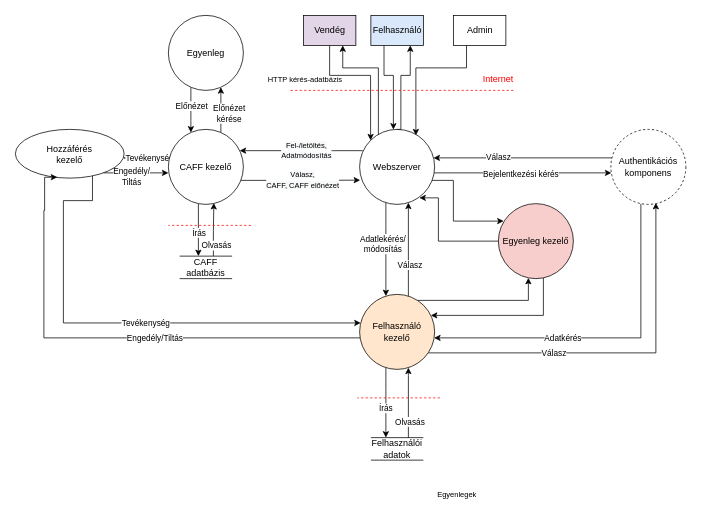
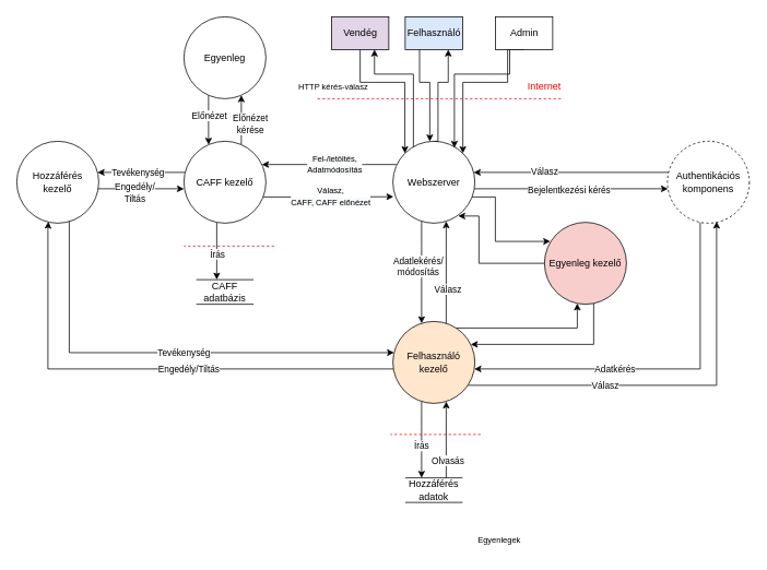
  <mxCell id="0" />
  <mxCell id="1" parent="0" />
  <mxCell id="2" style="edgeStyle=orthogonalEdgeStyle;rounded=0;orthogonalLoop=1;jettySize=auto;html=1;exitX=0.5;exitY=1;exitDx=0;exitDy=0;entryX=0;entryY=0;entryDx=0;entryDy=0;" parent="1" source="3" target="18" edge="1"><mxGeometry relative="1" as="geometry"><Array as="points"><mxPoint x="439" y="100" /><mxPoint x="494" y="100" /></Array></mxGeometry></mxCell>
  <mxCell id="3" value="Vendég" style="html=1;fillColor=#e1d5e7;" parent="1" vertex="1"><mxGeometry x="404" y="20" width="70" height="40" as="geometry" /></mxCell>
  <mxCell id="4" style="edgeStyle=orthogonalEdgeStyle;rounded=0;orthogonalLoop=1;jettySize=auto;html=1;exitX=0.25;exitY=1;exitDx=0;exitDy=0;" parent="1" source="5" target="18" edge="1"><mxGeometry relative="1" as="geometry"><Array as="points"><mxPoint x="512" y="100" /><mxPoint x="524" y="100" /></Array></mxGeometry></mxCell>
  <mxCell id="5" value="Felhasználó" style="html=1;fillColor=#dae8fc;" parent="1" vertex="1"><mxGeometry x="494" y="20" width="70" height="40" as="geometry" /></mxCell>
  <mxCell id="6" style="edgeStyle=orthogonalEdgeStyle;rounded=0;orthogonalLoop=1;jettySize=auto;html=1;exitX=0.25;exitY=1;exitDx=0;exitDy=0;" parent="1" source="8" edge="1"><mxGeometry relative="1" as="geometry"><mxPoint x="554" y="180" as="targetPoint" /><Array as="points"><mxPoint x="602" y="90" /><mxPoint x="554" y="90" /><mxPoint x="554" y="177" /></Array></mxGeometry></mxCell>
+ <mxCell id="7" style="edgeStyle=orthogonalEdgeStyle;rounded=0;orthogonalLoop=1;jettySize=auto;html=1;exitX=0.5;exitY=1;exitDx=0;exitDy=0;entryX=1;entryY=0;entryDx=0;entryDy=0;" parent="1" source="8" target="18" edge="1"><mxGeometry relative="1" as="geometry"><Array as="points"><mxPoint x="619" y="100" /><mxPoint x="564" y="100" /></Array></mxGeometry></mxCell>
  <mxCell id="8" value="Admin" style="html=1;" parent="1" vertex="1"><mxGeometry x="604" y="20" width="70" height="40" as="geometry" /></mxCell>
  <mxCell id="9" style="edgeStyle=orthogonalEdgeStyle;rounded=0;orthogonalLoop=1;jettySize=auto;html=1;exitX=0.5;exitY=0;exitDx=0;exitDy=0;entryX=0.75;entryY=1;entryDx=0;entryDy=0;" parent="1" source="18" target="3" edge="1"><mxGeometry relative="1" as="geometry"><Array as="points"><mxPoint x="529" y="190" /><mxPoint x="504" y="190" /><mxPoint x="504" y="90" /><mxPoint x="456" y="90" /></Array></mxGeometry></mxCell>
  <mxCell id="10" style="edgeStyle=orthogonalEdgeStyle;rounded=0;orthogonalLoop=1;jettySize=auto;html=1;exitX=0.5;exitY=0;exitDx=0;exitDy=0;entryX=0.75;entryY=1;entryDx=0;entryDy=0;" parent="1" source="18" target="5" edge="1"><mxGeometry relative="1" as="geometry"><Array as="points"><mxPoint x="534" y="172" /><mxPoint x="534" y="100" /><mxPoint x="546" y="100" /></Array></mxGeometry></mxCell>
  <mxCell id="11" style="edgeStyle=orthogonalEdgeStyle;rounded=0;orthogonalLoop=1;jettySize=auto;html=1;exitX=0.042;exitY=0.284;exitDx=0;exitDy=0;exitPerimeter=0;" parent="1" source="18" target="32" edge="1"><mxGeometry relative="1" as="geometry"><Array as="points"><mxPoint x="444" y="200" /><mxPoint x="444" y="200" /></Array></mxGeometry></mxCell>
  <mxCell id="12" value="&lt;span style=&quot;font-size: 10px; background-color: rgb(248, 249, 250);&quot;&gt;Fel-/letöltés, &lt;br&gt;Adatmódosítás&lt;/span&gt;" style="edgeLabel;html=1;align=center;verticalAlign=middle;resizable=0;points=[];" parent="11" vertex="1" connectable="0"><mxGeometry x="-0.188" y="-1" relative="1" as="geometry"><mxPoint x="-9" as="offset" /></mxGeometry></mxCell>
  <mxCell id="13" style="edgeStyle=orthogonalEdgeStyle;rounded=0;orthogonalLoop=1;jettySize=auto;html=1;" parent="1" source="18" target="23" edge="1"><mxGeometry relative="1" as="geometry"><Array as="points"><mxPoint x="724" y="230" /><mxPoint x="724" y="230" /></Array></mxGeometry></mxCell>
  <mxCell id="14" value="Bejelentkezési kérés" style="edgeLabel;html=1;align=center;verticalAlign=middle;resizable=0;points=[];" parent="13" vertex="1" connectable="0"><mxGeometry x="-0.405" y="-1" relative="1" as="geometry"><mxPoint x="45" as="offset" /></mxGeometry></mxCell>
  <mxCell id="15" style="edgeStyle=orthogonalEdgeStyle;rounded=0;orthogonalLoop=1;jettySize=auto;html=1;" parent="1" source="18" target="47" edge="1"><mxGeometry relative="1" as="geometry"><Array as="points"><mxPoint x="514" y="300" /><mxPoint x="514" y="300" /></Array></mxGeometry></mxCell>
  <mxCell id="16" value="Adatlekérés/&lt;br&gt;módosítás" style="edgeLabel;html=1;align=center;verticalAlign=middle;resizable=0;points=[];" parent="15" vertex="1" connectable="0"><mxGeometry x="0.147" y="1" relative="1" as="geometry"><mxPoint x="-6" y="-16" as="offset" /></mxGeometry></mxCell>
  <mxCell id="17" style="edgeStyle=orthogonalEdgeStyle;rounded=0;orthogonalLoop=1;jettySize=auto;html=1;entryX=0.07;entryY=0.233;entryDx=0;entryDy=0;entryPerimeter=0;" parent="1" source="18" target="64" edge="1"><mxGeometry relative="1" as="geometry"><Array as="points"><mxPoint x="604" y="240" /><mxPoint x="604" y="294" /></Array></mxGeometry></mxCell>
  <mxCell id="18" value="Webszerver" style="ellipse;whiteSpace=wrap;html=1;aspect=fixed;" parent="1" vertex="1"><mxGeometry x="479" y="172" width="100" height="100" as="geometry" /></mxCell>
  <mxCell id="19" style="edgeStyle=orthogonalEdgeStyle;rounded=0;orthogonalLoop=1;jettySize=auto;html=1;" parent="1" source="23" target="18" edge="1"><mxGeometry relative="1" as="geometry"><Array as="points"><mxPoint x="654" y="210" /><mxPoint x="654" y="210" /></Array></mxGeometry></mxCell>
  <mxCell id="20" value="Válasz" style="edgeLabel;html=1;align=center;verticalAlign=middle;resizable=0;points=[];" parent="19" vertex="1" connectable="0"><mxGeometry x="0.28" y="-2" relative="1" as="geometry"><mxPoint as="offset" /></mxGeometry></mxCell>
  <mxCell id="21" style="edgeStyle=orthogonalEdgeStyle;rounded=0;orthogonalLoop=1;jettySize=auto;html=1;" parent="1" source="23" target="47" edge="1"><mxGeometry relative="1" as="geometry"><Array as="points"><mxPoint x="854" y="450" /></Array></mxGeometry></mxCell>
  <mxCell id="22" value="Adatkérés" style="edgeLabel;html=1;align=center;verticalAlign=middle;resizable=0;points=[];" parent="21" vertex="1" connectable="0"><mxGeometry x="0.249" relative="1" as="geometry"><mxPoint as="offset" /></mxGeometry></mxCell>
  <mxCell id="23" value="Authentikációs komponens" style="ellipse;whiteSpace=wrap;html=1;aspect=fixed;dashed=1;" parent="1" vertex="1"><mxGeometry x="814" y="172" width="100" height="100" as="geometry" /></mxCell>
  <mxCell id="24" style="edgeStyle=orthogonalEdgeStyle;rounded=0;orthogonalLoop=1;jettySize=auto;html=1;entryX=0.007;entryY=0.677;entryDx=0;entryDy=0;entryPerimeter=0;" parent="1" source="32" target="18" edge="1"><mxGeometry relative="1" as="geometry"><Array as="points"><mxPoint x="404" y="240" /><mxPoint x="404" y="240" /></Array></mxGeometry></mxCell>
  <mxCell id="25" value="&lt;span style=&quot;font-size: 10px; background-color: rgb(248, 249, 250);&quot;&gt;Válasz, &lt;br&gt;CAFF, CAFF előnézet&lt;/span&gt;" style="edgeLabel;html=1;align=center;verticalAlign=middle;resizable=0;points=[];" parent="24" vertex="1" connectable="0"><mxGeometry x="0.19" y="2" relative="1" as="geometry"><mxPoint x="-13" y="1" as="offset" /></mxGeometry></mxCell>
  <mxCell id="26" style="edgeStyle=orthogonalEdgeStyle;rounded=0;orthogonalLoop=1;jettySize=auto;html=1;" parent="1" source="32" edge="1"><mxGeometry relative="1" as="geometry"><mxPoint x="264" y="341" as="targetPoint" /><Array as="points"><mxPoint x="264" y="341" /></Array></mxGeometry></mxCell>
  <mxCell id="27" value="Írás" style="edgeLabel;html=1;align=center;verticalAlign=middle;resizable=0;points=[];" parent="26" vertex="1" connectable="0"><mxGeometry x="0.459" relative="1" as="geometry"><mxPoint y="-12" as="offset" /></mxGeometry></mxCell>
  <mxCell id="28" style="edgeStyle=orthogonalEdgeStyle;rounded=0;orthogonalLoop=1;jettySize=auto;html=1;" parent="1" source="32" target="37" edge="1"><mxGeometry relative="1" as="geometry"><Array as="points"><mxPoint x="184" y="210" /><mxPoint x="184" y="210" /></Array></mxGeometry></mxCell>
  <mxCell id="29" value="Tevékenység" style="edgeLabel;html=1;align=center;verticalAlign=middle;resizable=0;points=[];" parent="28" vertex="1" connectable="0"><mxGeometry x="0.346" y="-1" relative="1" as="geometry"><mxPoint x="14" as="offset" /></mxGeometry></mxCell>
  <mxCell id="30" style="edgeStyle=orthogonalEdgeStyle;rounded=0;orthogonalLoop=1;jettySize=auto;html=1;" edge="1" parent="1" source="32" target="68"><mxGeometry relative="1" as="geometry"><Array as="points"><mxPoint x="294" y="170" /><mxPoint x="294" y="170" /></Array></mxGeometry></mxCell>
  <mxCell id="31" value="Előnézet &lt;br&gt;kérése" style="edgeLabel;html=1;align=center;verticalAlign=middle;resizable=0;points=[];" vertex="1" connectable="0" parent="30"><mxGeometry x="-0.141" y="-1" relative="1" as="geometry"><mxPoint x="9" as="offset" /></mxGeometry></mxCell>
  <mxCell id="32" value="CAFF kezelő" style="ellipse;whiteSpace=wrap;html=1;aspect=fixed;" parent="1" vertex="1"><mxGeometry x="224" y="172" width="100" height="100" as="geometry" /></mxCell>
  <mxCell id="33" style="edgeStyle=orthogonalEdgeStyle;rounded=0;orthogonalLoop=1;jettySize=auto;html=1;entryX=0.014;entryY=0.381;entryDx=0;entryDy=0;entryPerimeter=0;exitX=0.709;exitY=0.953;exitDx=0;exitDy=0;exitPerimeter=0;" parent="1" source="37" target="47" edge="1"><mxGeometry relative="1" as="geometry"><Array as="points"><mxPoint x="84" y="267" /><mxPoint x="84" y="430" /></Array></mxGeometry></mxCell>
  <mxCell id="34" value="Tevékenység" style="edgeLabel;html=1;align=center;verticalAlign=middle;resizable=0;points=[];" parent="33" vertex="1" connectable="0"><mxGeometry x="0.091" y="1" relative="1" as="geometry"><mxPoint as="offset" /></mxGeometry></mxCell>
  <mxCell id="35" style="edgeStyle=orthogonalEdgeStyle;rounded=0;orthogonalLoop=1;jettySize=auto;html=1;" parent="1" source="37" edge="1"><mxGeometry relative="1" as="geometry"><mxPoint x="224" y="230" as="targetPoint" /><Array as="points"><mxPoint x="224" y="230" /></Array></mxGeometry></mxCell>
  <mxCell id="36" value="Engedély/&lt;br&gt;Tiltás" style="edgeLabel;html=1;align=center;verticalAlign=middle;resizable=0;points=[];" parent="35" vertex="1" connectable="0"><mxGeometry x="-0.189" y="1" relative="1" as="geometry"><mxPoint x="2" y="5" as="offset" /></mxGeometry></mxCell>
- <mxCell id="37" value="Hozzáférés&lt;br&gt;kezelő" style="ellipse;whiteSpace=wrap;html=1;aspect=fixed;" parent="1" vertex="1"><mxGeometry x="20" y="172" width="145" height="65" as="geometry" /></mxCell>
+ <mxCell id="37" value="Hozzáférés&lt;br&gt;kezelő" style="ellipse;whiteSpace=wrap;html=1;aspect=fixed;" parent="1" vertex="1"><mxGeometry x="20" y="172" width="100" height="100" as="geometry" /></mxCell>
  <mxCell id="38" style="edgeStyle=orthogonalEdgeStyle;rounded=0;orthogonalLoop=1;jettySize=auto;html=1;entryX=0.6;entryY=0.98;entryDx=0;entryDy=0;entryPerimeter=0;" parent="1" source="47" target="23" edge="1"><mxGeometry relative="1" as="geometry"><Array as="points"><mxPoint x="874" y="470" /></Array></mxGeometry></mxCell>
  <mxCell id="39" value="Válasz" style="edgeLabel;html=1;align=center;verticalAlign=middle;resizable=0;points=[];" parent="38" vertex="1" connectable="0"><mxGeometry x="-0.336" y="1" relative="1" as="geometry"><mxPoint as="offset" /></mxGeometry></mxCell>
  <mxCell id="40" style="edgeStyle=orthogonalEdgeStyle;rounded=0;orthogonalLoop=1;jettySize=auto;html=1;" parent="1" source="47" target="18" edge="1"><mxGeometry relative="1" as="geometry"><mxPoint x="544" y="300" as="targetPoint" /><Array as="points"><mxPoint x="544" y="310" /><mxPoint x="544" y="310" /></Array></mxGeometry></mxCell>
  <mxCell id="41" value="Válasz" style="edgeLabel;html=1;align=center;verticalAlign=middle;resizable=0;points=[];" parent="40" vertex="1" connectable="0"><mxGeometry x="-0.322" y="-1" relative="1" as="geometry"><mxPoint as="offset" /></mxGeometry></mxCell>
  <mxCell id="42" style="edgeStyle=orthogonalEdgeStyle;rounded=0;orthogonalLoop=1;jettySize=auto;html=1;entryX=0.385;entryY=0.981;entryDx=0;entryDy=0;entryPerimeter=0;" parent="1" source="47" target="37" edge="1"><mxGeometry relative="1" as="geometry"><Array as="points"><mxPoint x="58" y="450" /><mxPoint x="58" y="280" /><mxPoint x="59" y="280" /></Array></mxGeometry></mxCell>
  <mxCell id="43" value="Engedély/Tiltás" style="edgeLabel;html=1;align=center;verticalAlign=middle;resizable=0;points=[];" parent="42" vertex="1" connectable="0"><mxGeometry x="-0.089" relative="1" as="geometry"><mxPoint x="24" as="offset" /></mxGeometry></mxCell>
  <mxCell id="44" style="edgeStyle=orthogonalEdgeStyle;rounded=0;orthogonalLoop=1;jettySize=auto;html=1;entryX=0.25;entryY=0;entryDx=0;entryDy=0;" parent="1" source="47" target="50" edge="1"><mxGeometry relative="1" as="geometry"><Array as="points"><mxPoint x="514" y="520" /><mxPoint x="514" y="520" /></Array></mxGeometry></mxCell>
  <mxCell id="45" value="Írás" style="edgeLabel;html=1;align=center;verticalAlign=middle;resizable=0;points=[];" parent="44" vertex="1" connectable="0"><mxGeometry x="0.161" y="-3" relative="1" as="geometry"><mxPoint x="2" as="offset" /></mxGeometry></mxCell>
  <mxCell id="46" style="edgeStyle=orthogonalEdgeStyle;rounded=0;orthogonalLoop=1;jettySize=auto;html=1;" parent="1" source="47" target="64" edge="1"><mxGeometry relative="1" as="geometry"><Array as="points"><mxPoint x="704" y="400" /></Array></mxGeometry></mxCell>
  <mxCell id="47" value="Felhasználó kezelő" style="ellipse;whiteSpace=wrap;html=1;aspect=fixed;fillColor=#ffe6cc;" parent="1" vertex="1"><mxGeometry x="479" y="392" width="100" height="100" as="geometry" /></mxCell>
  <mxCell id="48" style="edgeStyle=orthogonalEdgeStyle;rounded=0;orthogonalLoop=1;jettySize=auto;html=1;" parent="1" source="50" target="47" edge="1"><mxGeometry relative="1" as="geometry"><mxPoint x="544" y="490" as="targetPoint" /><Array as="points"><mxPoint x="544" y="500" /><mxPoint x="544" y="500" /></Array></mxGeometry></mxCell>
  <mxCell id="49" value="Olvasás" style="edgeLabel;html=1;align=center;verticalAlign=middle;resizable=0;points=[];" parent="48" vertex="1" connectable="0"><mxGeometry x="-0.198" y="1" relative="1" as="geometry"><mxPoint x="2" y="15" as="offset" /></mxGeometry></mxCell>
- <mxCell id="50" value="Felhasználói adatok" style="text;html=1;strokeColor=none;fillColor=none;align=center;verticalAlign=middle;whiteSpace=wrap;rounded=0;" parent="1" vertex="1"><mxGeometry x="499" y="583" width="60" height="30" as="geometry" /></mxCell>
+ <mxCell id="50" value="Hozzáférés adatok" style="text;html=1;strokeColor=none;fillColor=none;align=center;verticalAlign=middle;whiteSpace=wrap;rounded=0;" parent="1" vertex="1"><mxGeometry x="499" y="583" width="60" height="30" as="geometry" /></mxCell>
  <mxCell id="51" value="" style="endArrow=none;html=1;rounded=0;" parent="1" edge="1"><mxGeometry width="50" height="50" relative="1" as="geometry"><mxPoint x="494" y="583" as="sourcePoint" /><mxPoint x="564" y="583" as="targetPoint" /></mxGeometry></mxCell>
- <mxCell id="52" style="edgeStyle=orthogonalEdgeStyle;rounded=0;orthogonalLoop=1;jettySize=auto;html=1;entryX=0.606;entryY=0.982;entryDx=0;entryDy=0;entryPerimeter=0;" parent="1" source="54" target="32" edge="1"><mxGeometry relative="1" as="geometry"><Array as="points"><mxPoint x="284" y="307" /><mxPoint x="285" y="307" /></Array></mxGeometry></mxCell>
- <mxCell id="53" value="Olvasás" style="edgeLabel;html=1;align=center;verticalAlign=middle;resizable=0;points=[];" parent="52" vertex="1" connectable="0"><mxGeometry x="-0.627" relative="1" as="geometry"><mxPoint x="3" y="-2" as="offset" /></mxGeometry></mxCell>
  <mxCell id="54" value="CAFF adatbázis" style="text;html=1;strokeColor=none;fillColor=none;align=center;verticalAlign=middle;whiteSpace=wrap;rounded=0;" parent="1" vertex="1"><mxGeometry x="244" y="341" width="60" height="30" as="geometry" /></mxCell>
  <mxCell id="55" value="" style="endArrow=none;html=1;rounded=0;" parent="1" edge="1"><mxGeometry width="50" height="50" relative="1" as="geometry"><mxPoint x="239" y="341" as="sourcePoint" /><mxPoint x="309" y="341" as="targetPoint" /></mxGeometry></mxCell>
  <mxCell id="56" value="" style="endArrow=none;html=1;rounded=0;" parent="1" edge="1"><mxGeometry width="50" height="50" relative="1" as="geometry"><mxPoint x="239" y="371" as="sourcePoint" /><mxPoint x="309" y="371" as="targetPoint" /></mxGeometry></mxCell>
  <mxCell id="57" value="" style="endArrow=none;dashed=1;html=1;rounded=0;fillColor=#f8cecc;strokeColor=#FF0000;" parent="1" edge="1"><mxGeometry width="50" height="50" relative="1" as="geometry"><mxPoint x="684" y="120" as="sourcePoint" /><mxPoint x="384" y="120" as="targetPoint" /></mxGeometry></mxCell>
- <mxCell id="58" value="&lt;font style=&quot;font-size: 10px;&quot;&gt;HTTP kérés-adatbázis&lt;/font&gt;" style="text;html=1;strokeColor=none;fillColor=none;align=center;verticalAlign=middle;whiteSpace=wrap;rounded=0;" parent="1" vertex="1"><mxGeometry x="354" y="90" width="105" height="30" as="geometry" /></mxCell>
+ <mxCell id="58" value="&lt;font style=&quot;font-size: 10px;&quot;&gt;HTTP kérés-válasz&lt;/font&gt;" style="text;html=1;strokeColor=none;fillColor=none;align=center;verticalAlign=middle;whiteSpace=wrap;rounded=0;" parent="1" vertex="1"><mxGeometry x="354" y="90" width="105" height="30" as="geometry" /></mxCell>
  <mxCell id="59" value="&lt;font color=&quot;#ff0000&quot;&gt;Internet&lt;/font&gt;" style="text;html=1;strokeColor=none;fillColor=none;align=center;verticalAlign=middle;whiteSpace=wrap;rounded=0;" parent="1" vertex="1"><mxGeometry x="634" y="90" width="60" height="30" as="geometry" /></mxCell>
  <mxCell id="60" value="" style="endArrow=none;dashed=1;html=1;rounded=0;fillColor=#f8cecc;strokeColor=#FF0000;" parent="1" edge="1"><mxGeometry width="50" height="50" relative="1" as="geometry"><mxPoint x="334" y="300" as="sourcePoint" /><mxPoint x="224" y="300" as="targetPoint" /></mxGeometry></mxCell>
  <mxCell id="61" value="" style="endArrow=none;dashed=1;html=1;rounded=0;fillColor=#f8cecc;strokeColor=#FF0000;" parent="1" edge="1"><mxGeometry width="50" height="50" relative="1" as="geometry"><mxPoint x="586" y="530" as="sourcePoint" /><mxPoint x="476" y="530" as="targetPoint" /></mxGeometry></mxCell>
  <mxCell id="62" style="edgeStyle=orthogonalEdgeStyle;rounded=0;orthogonalLoop=1;jettySize=auto;html=1;entryX=0.797;entryY=0.913;entryDx=0;entryDy=0;entryPerimeter=0;" parent="1" source="64" target="18" edge="1"><mxGeometry relative="1" as="geometry"><Array as="points"><mxPoint x="584" y="321" /><mxPoint x="584" y="263" /></Array></mxGeometry></mxCell>
  <mxCell id="63" style="edgeStyle=orthogonalEdgeStyle;rounded=0;orthogonalLoop=1;jettySize=auto;html=1;entryX=0.95;entryY=0.28;entryDx=0;entryDy=0;entryPerimeter=0;" parent="1" source="64" target="47" edge="1"><mxGeometry relative="1" as="geometry"><Array as="points"><mxPoint x="724" y="420" /></Array></mxGeometry></mxCell>
  <mxCell id="64" value="Egyenleg kezelő" style="ellipse;whiteSpace=wrap;html=1;aspect=fixed;fillColor=#f8cecc;" parent="1" vertex="1"><mxGeometry x="664" y="271" width="100" height="100" as="geometry" /></mxCell>
  <mxCell id="65" value="Egyenlegek" style="text;html=1;strokeColor=none;fillColor=none;align=center;verticalAlign=middle;whiteSpace=wrap;rounded=0;fontSize=10;fontColor=#000000;" parent="1" vertex="1"><mxGeometry x="579" y="644" width="60" height="30" as="geometry" /></mxCell>
  <mxCell id="66" style="edgeStyle=orthogonalEdgeStyle;rounded=0;orthogonalLoop=1;jettySize=auto;html=1;" edge="1" parent="1" source="68" target="32"><mxGeometry relative="1" as="geometry"><Array as="points"><mxPoint x="254" y="160" /><mxPoint x="254" y="160" /></Array></mxGeometry></mxCell>
  <mxCell id="67" value="Előnézet" style="edgeLabel;html=1;align=center;verticalAlign=middle;resizable=0;points=[];" vertex="1" connectable="0" parent="66"><mxGeometry x="0.185" y="1" relative="1" as="geometry"><mxPoint x="-1" y="-11" as="offset" /></mxGeometry></mxCell>
  <mxCell id="68" value="Egyenleg" style="ellipse;whiteSpace=wrap;html=1;aspect=fixed;" parent="1" vertex="1"><mxGeometry x="224" y="20" width="100" height="100" as="geometry" /></mxCell>
  <mxCell id="69" value="" style="endArrow=none;html=1;rounded=0;" parent="1" edge="1"><mxGeometry width="50" height="50" relative="1" as="geometry"><mxPoint x="494" y="613" as="sourcePoint" /><mxPoint x="564" y="613" as="targetPoint" /></mxGeometry></mxCell>
